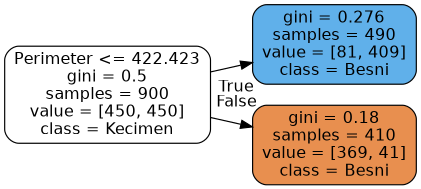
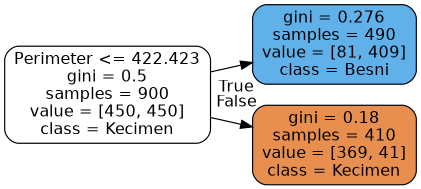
  digraph {
    rankdir=LR
    fontname="DejaVu Sans"
    node [color=black fontname="DejaVu Sans" shape=box style="filled, rounded"]
    edge [fontname="DejaVu Sans" labeldistance=2.5]
    n1 [fillcolor="#ffffff" label="Perimeter <= 422.423\ngini = 0.5\nsamples = 900\nvalue = [450, 450]\nclass = Kecimen"]
    n2 [fillcolor="#60b0ea" label="gini = 0.276\nsamples = 490\nvalue = [81, 409]\nclass = Besni"]
-   n3 [fillcolor="#e88f4f" label="gini = 0.18\nsamples = 410\nvalue = [369, 41]\nclass = Besni"]
+   n3 [fillcolor="#e88f4f" label="gini = 0.18\nsamples = 410\nvalue = [369, 41]\nclass = Kecimen"]
    n1 -> n2 [headlabel=True labelangle=45]
    n1 -> n3 [headlabel=False labelangle=-45]
  }
